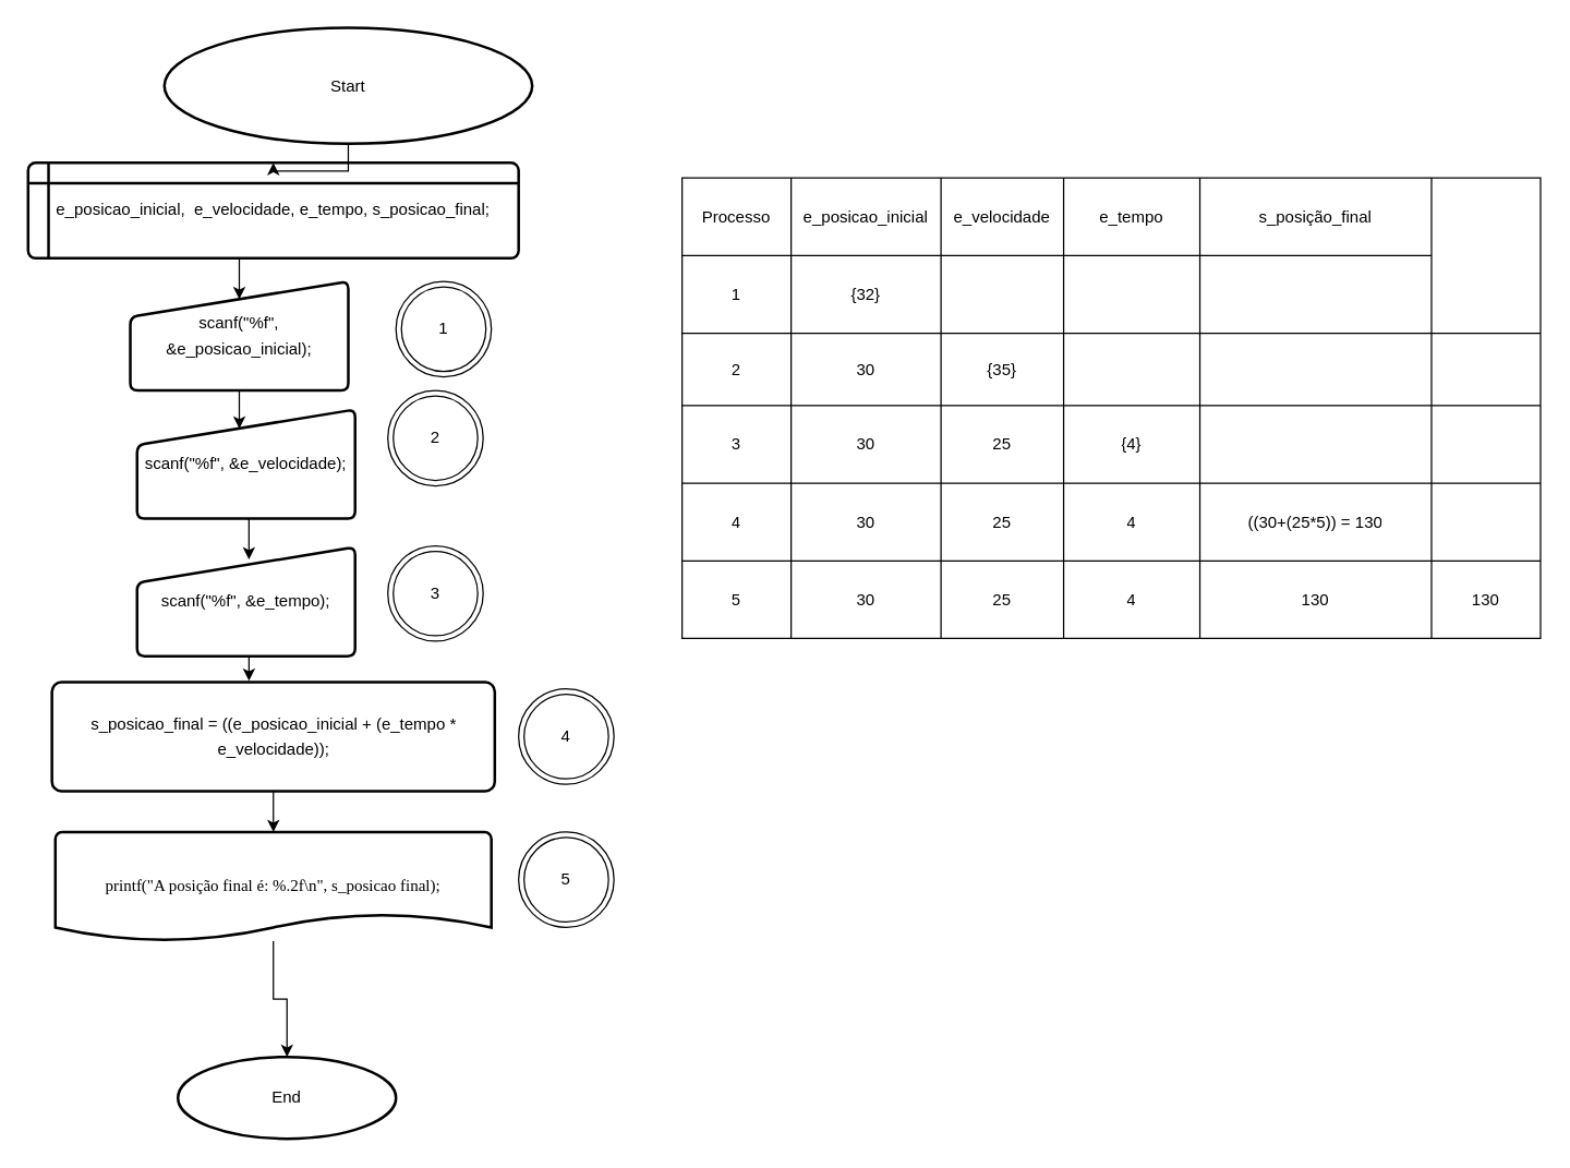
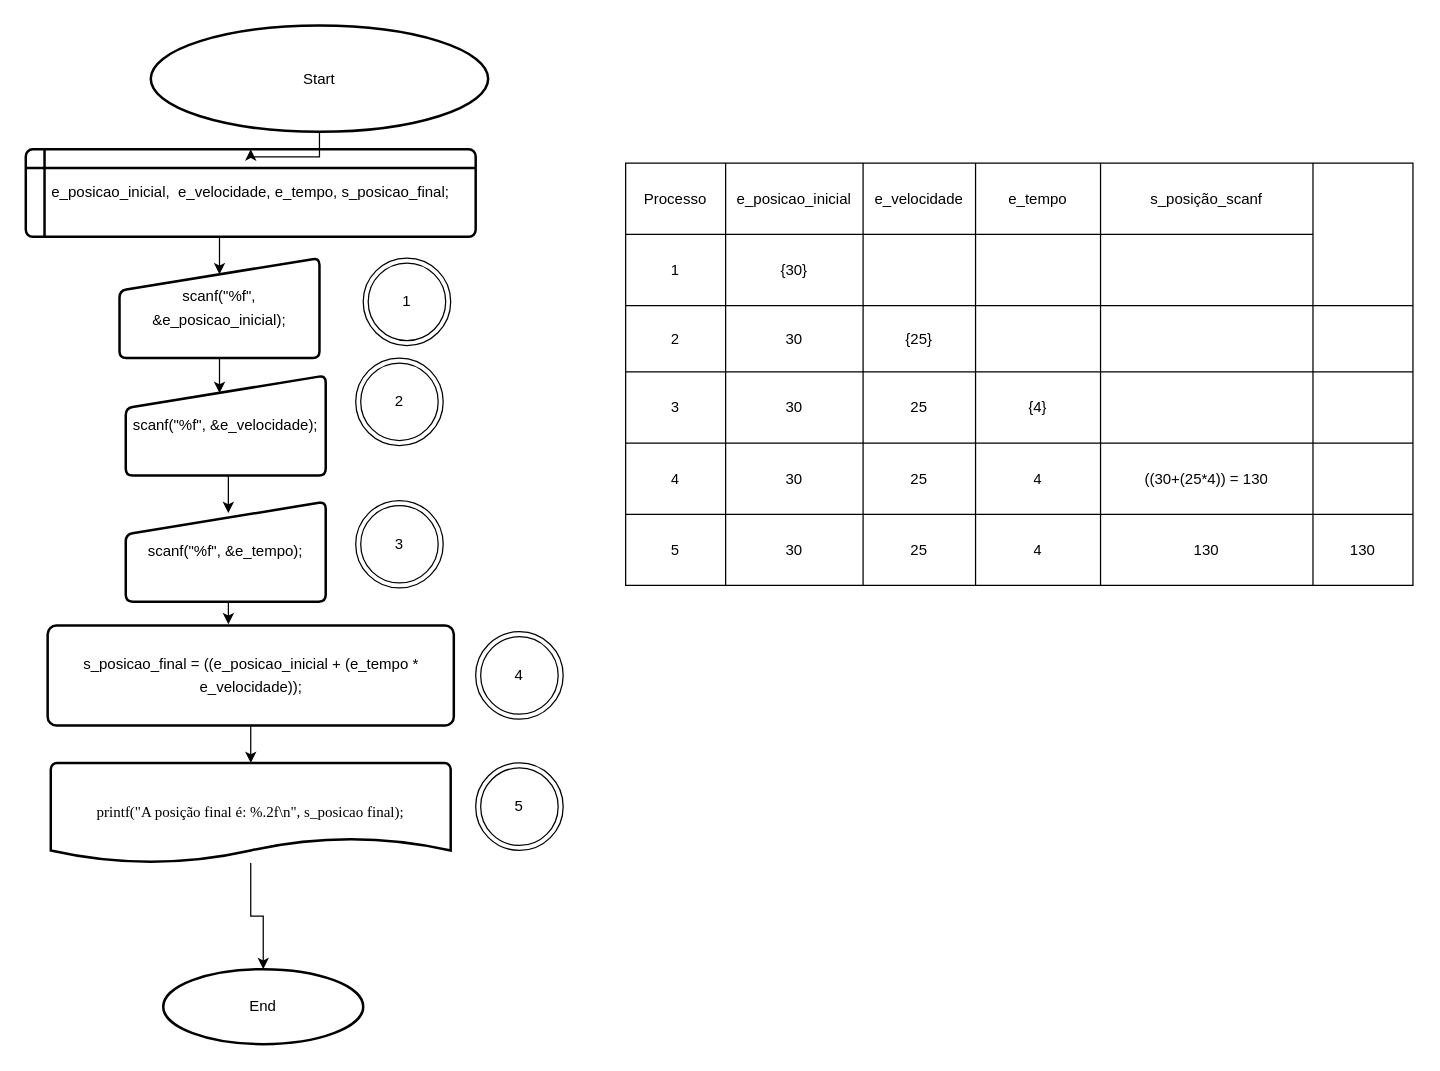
  <mxCell id="0" />
  <mxCell id="1" parent="0" />
  <mxCell id="2" style="edgeStyle=orthogonalEdgeStyle;rounded=0;orthogonalLoop=1;jettySize=auto;html=1;exitX=0.5;exitY=1;exitDx=0;exitDy=0;entryX=0.469;entryY=0.175;entryDx=0;entryDy=0;entryPerimeter=0;" edge="1" parent="1" source="3" target="17"><mxGeometry relative="1" as="geometry" /></mxCell>
  <mxCell id="3" value="&lt;div style=&quot;line-height: 19px&quot;&gt;&lt;span style=&quot;background-color: rgb(255 , 255 , 255)&quot;&gt;&lt;font style=&quot;font-size: 12px&quot;&gt;scanf(&quot;%f&quot;, &amp;amp;e_posicao_inicial);&lt;/font&gt;&lt;/span&gt;&lt;/div&gt;" style="html=1;strokeWidth=2;shape=manualInput;whiteSpace=wrap;rounded=1;size=26;arcSize=11;" parent="1" vertex="1"><mxGeometry x="95" y="206" width="160" height="80" as="geometry" /></mxCell>
  <mxCell id="4" style="edgeStyle=orthogonalEdgeStyle;rounded=0;orthogonalLoop=1;jettySize=auto;html=1;exitX=0.5;exitY=1;exitDx=0;exitDy=0;entryX=0.5;entryY=0.163;entryDx=0;entryDy=0;entryPerimeter=0;" parent="1" source="5" target="3" edge="1"><mxGeometry relative="1" as="geometry" /></mxCell>
  <mxCell id="5" value="e_posicao_inicial,&amp;nbsp; e_velocidade, e_tempo, s_posicao_final;" style="shape=internalStorage;whiteSpace=wrap;html=1;dx=15;dy=15;rounded=1;arcSize=8;strokeWidth=2;" parent="1" vertex="1"><mxGeometry x="20" y="119" width="360" height="70" as="geometry" /></mxCell>
  <mxCell id="6" style="edgeStyle=orthogonalEdgeStyle;rounded=0;orthogonalLoop=1;jettySize=auto;html=1;exitX=0.5;exitY=1;exitDx=0;exitDy=0;exitPerimeter=0;entryX=0.5;entryY=0;entryDx=0;entryDy=0;" parent="1" source="7" target="5" edge="1"><mxGeometry relative="1" as="geometry" /></mxCell>
  <mxCell id="7" value="Start" style="strokeWidth=2;html=1;shape=mxgraph.flowchart.start_1;whiteSpace=wrap;" parent="1" vertex="1"><mxGeometry x="120" y="20" width="270" height="85" as="geometry" /></mxCell>
  <mxCell id="8" value="" style="edgeStyle=orthogonalEdgeStyle;rounded=0;orthogonalLoop=1;jettySize=auto;html=1;" parent="1" source="9" target="11" edge="1"><mxGeometry relative="1" as="geometry" /></mxCell>
  <mxCell id="9" value="&lt;div style=&quot;line-height: 19px&quot;&gt;&lt;span style=&quot;background-color: rgb(255 , 255 , 255)&quot;&gt;&lt;font style=&quot;font-size: 12px&quot;&gt;s_posicao_final = ((e_posicao_inicial + (e_tempo * e_velocidade));&lt;/font&gt;&lt;/span&gt;&lt;/div&gt;" style="rounded=1;whiteSpace=wrap;html=1;absoluteArcSize=1;arcSize=14;strokeWidth=2;" parent="1" vertex="1"><mxGeometry x="37.5" y="500" width="325" height="80" as="geometry" /></mxCell>
  <mxCell id="10" value="" style="edgeStyle=orthogonalEdgeStyle;rounded=0;orthogonalLoop=1;jettySize=auto;html=1;" parent="1" source="11" target="12" edge="1"><mxGeometry relative="1" as="geometry" /></mxCell>
  <mxCell id="11" value="&lt;div style=&quot;line-height: 19px&quot;&gt;&lt;div&gt;&lt;span style=&quot;background-color: rgb(255 , 255 , 255)&quot;&gt;&lt;font face=&quot;Verdana&quot; style=&quot;font-size: 12px&quot;&gt; printf(&quot;A posição final é: %.2f\n&quot;, s_posicao final);&lt;/font&gt;&lt;/span&gt;&lt;/div&gt;&lt;/div&gt;" style="strokeWidth=2;html=1;shape=mxgraph.flowchart.document2;whiteSpace=wrap;size=0.25;" parent="1" vertex="1"><mxGeometry x="40" y="610" width="320" height="80" as="geometry" /></mxCell>
  <mxCell id="12" value="End" style="strokeWidth=2;html=1;shape=mxgraph.flowchart.start_1;whiteSpace=wrap;" parent="1" vertex="1"><mxGeometry x="130" y="775" width="160" height="60" as="geometry" /></mxCell>
  <mxCell id="13" value="1" style="ellipse;shape=doubleEllipse;whiteSpace=wrap;html=1;aspect=fixed;" vertex="1" parent="1"><mxGeometry x="290" y="206" width="70" height="70" as="geometry" /></mxCell>
  <mxCell id="14" value="2" style="ellipse;shape=doubleEllipse;whiteSpace=wrap;html=1;aspect=fixed;" vertex="1" parent="1"><mxGeometry x="284" y="286" width="70" height="70" as="geometry" /></mxCell>
  <mxCell id="15" value="3" style="ellipse;shape=doubleEllipse;whiteSpace=wrap;html=1;aspect=fixed;" vertex="1" parent="1"><mxGeometry x="284" y="400" width="70" height="70" as="geometry" /></mxCell>
  <mxCell id="16" style="edgeStyle=orthogonalEdgeStyle;rounded=0;orthogonalLoop=1;jettySize=auto;html=1;exitX=0.5;exitY=1;exitDx=0;exitDy=0;entryX=0.513;entryY=0.113;entryDx=0;entryDy=0;entryPerimeter=0;" edge="1" parent="1" source="17" target="62"><mxGeometry relative="1" as="geometry" /></mxCell>
  <mxCell id="17" value="&lt;div style=&quot;line-height: 19px&quot;&gt;&lt;span style=&quot;background-color: rgb(255 , 255 , 255)&quot;&gt;scanf(&quot;%f&quot;, &amp;amp;e_velocidade);&lt;/span&gt;&lt;br&gt;&lt;/div&gt;" style="html=1;strokeWidth=2;shape=manualInput;whiteSpace=wrap;rounded=1;size=26;arcSize=11;" vertex="1" parent="1"><mxGeometry x="100" y="300" width="160" height="80" as="geometry" /></mxCell>
  <mxCell id="18" value="4" style="ellipse;shape=doubleEllipse;whiteSpace=wrap;html=1;aspect=fixed;" vertex="1" parent="1"><mxGeometry x="380" y="505" width="70" height="70" as="geometry" /></mxCell>
  <mxCell id="19" value="" style="shape=table;html=1;whiteSpace=wrap;startSize=0;container=1;collapsible=0;childLayout=tableLayout;" parent="1" vertex="1"><mxGeometry x="500" y="130" width="630" height="338" as="geometry" /></mxCell>
  <mxCell id="20" style="shape=partialRectangle;html=1;whiteSpace=wrap;collapsible=0;dropTarget=0;pointerEvents=0;fillColor=none;top=0;left=0;bottom=0;right=0;points=[[0,0.5],[1,0.5]];portConstraint=eastwest;" vertex="1" parent="19"><mxGeometry width="630" height="57" as="geometry" /></mxCell>
  <mxCell id="21" value="Processo" style="shape=partialRectangle;html=1;whiteSpace=wrap;connectable=0;overflow=hidden;fillColor=none;top=0;left=0;bottom=0;right=0;" vertex="1" parent="20"><mxGeometry width="80" height="57" as="geometry" /></mxCell>
  <mxCell id="22" value="e_posicao_inicial" style="shape=partialRectangle;html=1;whiteSpace=wrap;connectable=0;overflow=hidden;fillColor=none;top=0;left=0;bottom=0;right=0;" vertex="1" parent="20"><mxGeometry x="80" width="110" height="57" as="geometry" /></mxCell>
  <mxCell id="23" value="e_velocidade" style="shape=partialRectangle;html=1;whiteSpace=wrap;connectable=0;overflow=hidden;fillColor=none;top=0;left=0;bottom=0;right=0;" vertex="1" parent="20"><mxGeometry x="190" width="90" height="57" as="geometry" /></mxCell>
  <mxCell id="24" value="e_tempo" style="shape=partialRectangle;html=1;whiteSpace=wrap;connectable=0;overflow=hidden;fillColor=none;top=0;left=0;bottom=0;right=0;" vertex="1" parent="20"><mxGeometry x="280" width="100" height="57" as="geometry" /></mxCell>
- <mxCell id="25" value="s_posição_final" style="shape=partialRectangle;html=1;whiteSpace=wrap;connectable=0;overflow=hidden;fillColor=none;top=0;left=0;bottom=0;right=0;" vertex="1" parent="20"><mxGeometry x="380" width="170" height="57" as="geometry" /></mxCell>
+ <mxCell id="25" value="s_posição_scanf" style="shape=partialRectangle;html=1;whiteSpace=wrap;connectable=0;overflow=hidden;fillColor=none;top=0;left=0;bottom=0;right=0;" vertex="1" parent="20"><mxGeometry x="380" width="170" height="57" as="geometry" /></mxCell>
  <mxCell id="26" value="" style="shape=partialRectangle;html=1;whiteSpace=wrap;collapsible=0;dropTarget=0;pointerEvents=0;fillColor=none;top=0;left=0;bottom=0;right=0;points=[[0,0.5],[1,0.5]];portConstraint=eastwest;" parent="19" vertex="1"><mxGeometry y="57" width="630" height="57" as="geometry" /></mxCell>
  <mxCell id="27" value="1" style="shape=partialRectangle;html=1;whiteSpace=wrap;connectable=0;overflow=hidden;fillColor=none;top=0;left=0;bottom=0;right=0;" parent="26" vertex="1"><mxGeometry width="80" height="57" as="geometry" /></mxCell>
- <mxCell id="28" value="{32}" style="shape=partialRectangle;html=1;whiteSpace=wrap;connectable=0;overflow=hidden;fillColor=none;top=0;left=0;bottom=0;right=0;" parent="26" vertex="1"><mxGeometry x="80" width="110" height="57" as="geometry" /></mxCell>
+ <mxCell id="28" value="{30}" style="shape=partialRectangle;html=1;whiteSpace=wrap;connectable=0;overflow=hidden;fillColor=none;top=0;left=0;bottom=0;right=0;" parent="26" vertex="1"><mxGeometry x="80" width="110" height="57" as="geometry" /></mxCell>
  <mxCell id="29" value="" style="shape=partialRectangle;html=1;whiteSpace=wrap;connectable=0;overflow=hidden;fillColor=none;top=0;left=0;bottom=0;right=0;" parent="26" vertex="1"><mxGeometry x="190" width="90" height="57" as="geometry" /></mxCell>
  <mxCell id="30" value="" style="shape=partialRectangle;html=1;whiteSpace=wrap;connectable=0;overflow=hidden;fillColor=none;top=0;left=0;bottom=0;right=0;" parent="26" vertex="1"><mxGeometry x="280" width="100" height="57" as="geometry" /></mxCell>
  <mxCell id="31" value="" style="shape=partialRectangle;html=1;whiteSpace=wrap;connectable=0;overflow=hidden;fillColor=none;top=0;left=0;bottom=0;right=0;" vertex="1" parent="26"><mxGeometry x="380" width="170" height="57" as="geometry" /></mxCell>
  <mxCell id="32" style="shape=partialRectangle;html=1;whiteSpace=wrap;connectable=0;overflow=hidden;fillColor=none;top=0;left=0;bottom=0;right=0;" vertex="1" parent="26"><mxGeometry x="550" width="80" height="57" as="geometry" /></mxCell>
  <mxCell id="33" value="" style="shape=partialRectangle;html=1;whiteSpace=wrap;collapsible=0;dropTarget=0;pointerEvents=0;fillColor=none;top=0;left=0;bottom=0;right=0;points=[[0,0.5],[1,0.5]];portConstraint=eastwest;" parent="19" vertex="1"><mxGeometry y="114" width="630" height="53" as="geometry" /></mxCell>
  <mxCell id="34" value="2" style="shape=partialRectangle;html=1;whiteSpace=wrap;connectable=0;overflow=hidden;fillColor=none;top=0;left=0;bottom=0;right=0;" parent="33" vertex="1"><mxGeometry width="80" height="53" as="geometry" /></mxCell>
  <mxCell id="35" value="30" style="shape=partialRectangle;html=1;whiteSpace=wrap;connectable=0;overflow=hidden;fillColor=none;top=0;left=0;bottom=0;right=0;" parent="33" vertex="1"><mxGeometry x="80" width="110" height="53" as="geometry" /></mxCell>
- <mxCell id="36" value="{35}" style="shape=partialRectangle;html=1;whiteSpace=wrap;connectable=0;overflow=hidden;fillColor=none;top=0;left=0;bottom=0;right=0;" parent="33" vertex="1"><mxGeometry x="190" width="90" height="53" as="geometry" /></mxCell>
+ <mxCell id="36" value="{25}" style="shape=partialRectangle;html=1;whiteSpace=wrap;connectable=0;overflow=hidden;fillColor=none;top=0;left=0;bottom=0;right=0;" parent="33" vertex="1"><mxGeometry x="190" width="90" height="53" as="geometry" /></mxCell>
  <mxCell id="37" value="" style="shape=partialRectangle;html=1;whiteSpace=wrap;connectable=0;overflow=hidden;fillColor=none;top=0;left=0;bottom=0;right=0;" parent="33" vertex="1"><mxGeometry x="280" width="100" height="53" as="geometry" /></mxCell>
  <mxCell id="38" style="shape=partialRectangle;html=1;whiteSpace=wrap;connectable=0;overflow=hidden;fillColor=none;top=0;left=0;bottom=0;right=0;" vertex="1" parent="33"><mxGeometry x="380" width="170" height="53" as="geometry" /></mxCell>
  <mxCell id="39" style="shape=partialRectangle;html=1;whiteSpace=wrap;connectable=0;overflow=hidden;fillColor=none;top=0;left=0;bottom=0;right=0;" vertex="1" parent="33"><mxGeometry x="550" width="80" height="53" as="geometry" /></mxCell>
  <mxCell id="40" value="" style="shape=partialRectangle;html=1;whiteSpace=wrap;collapsible=0;dropTarget=0;pointerEvents=0;fillColor=none;top=0;left=0;bottom=0;right=0;points=[[0,0.5],[1,0.5]];portConstraint=eastwest;" parent="19" vertex="1"><mxGeometry y="167" width="630" height="57" as="geometry" /></mxCell>
  <mxCell id="41" value="3" style="shape=partialRectangle;html=1;whiteSpace=wrap;connectable=0;overflow=hidden;fillColor=none;top=0;left=0;bottom=0;right=0;" parent="40" vertex="1"><mxGeometry width="80" height="57" as="geometry" /></mxCell>
  <mxCell id="42" value="30" style="shape=partialRectangle;html=1;whiteSpace=wrap;connectable=0;overflow=hidden;fillColor=none;top=0;left=0;bottom=0;right=0;" parent="40" vertex="1"><mxGeometry x="80" width="110" height="57" as="geometry" /></mxCell>
  <mxCell id="43" value="25" style="shape=partialRectangle;html=1;whiteSpace=wrap;connectable=0;overflow=hidden;fillColor=none;top=0;left=0;bottom=0;right=0;" parent="40" vertex="1"><mxGeometry x="190" width="90" height="57" as="geometry" /></mxCell>
  <mxCell id="44" value="{4}" style="shape=partialRectangle;html=1;whiteSpace=wrap;connectable=0;overflow=hidden;fillColor=none;top=0;left=0;bottom=0;right=0;" parent="40" vertex="1"><mxGeometry x="280" width="100" height="57" as="geometry" /></mxCell>
  <mxCell id="45" style="shape=partialRectangle;html=1;whiteSpace=wrap;connectable=0;overflow=hidden;fillColor=none;top=0;left=0;bottom=0;right=0;" vertex="1" parent="40"><mxGeometry x="380" width="170" height="57" as="geometry" /></mxCell>
  <mxCell id="46" style="shape=partialRectangle;html=1;whiteSpace=wrap;connectable=0;overflow=hidden;fillColor=none;top=0;left=0;bottom=0;right=0;" vertex="1" parent="40"><mxGeometry x="550" width="80" height="57" as="geometry" /></mxCell>
  <mxCell id="47" value="" style="shape=partialRectangle;html=1;whiteSpace=wrap;collapsible=0;dropTarget=0;pointerEvents=0;fillColor=none;top=0;left=0;bottom=0;right=0;points=[[0,0.5],[1,0.5]];portConstraint=eastwest;" parent="19" vertex="1"><mxGeometry y="224" width="630" height="57" as="geometry" /></mxCell>
  <mxCell id="48" value="4" style="shape=partialRectangle;html=1;whiteSpace=wrap;connectable=0;overflow=hidden;fillColor=none;top=0;left=0;bottom=0;right=0;" parent="47" vertex="1"><mxGeometry width="80" height="57" as="geometry" /></mxCell>
  <mxCell id="49" value="30" style="shape=partialRectangle;html=1;whiteSpace=wrap;connectable=0;overflow=hidden;fillColor=none;top=0;left=0;bottom=0;right=0;" parent="47" vertex="1"><mxGeometry x="80" width="110" height="57" as="geometry" /></mxCell>
  <mxCell id="50" value="25" style="shape=partialRectangle;html=1;whiteSpace=wrap;connectable=0;overflow=hidden;fillColor=none;top=0;left=0;bottom=0;right=0;" parent="47" vertex="1"><mxGeometry x="190" width="90" height="57" as="geometry" /></mxCell>
  <mxCell id="51" value="4" style="shape=partialRectangle;html=1;whiteSpace=wrap;connectable=0;overflow=hidden;fillColor=none;top=0;left=0;bottom=0;right=0;" parent="47" vertex="1"><mxGeometry x="280" width="100" height="57" as="geometry" /></mxCell>
- <mxCell id="52" value="((30+(25*5)) = 130" style="shape=partialRectangle;html=1;whiteSpace=wrap;connectable=0;overflow=hidden;fillColor=none;top=0;left=0;bottom=0;right=0;" vertex="1" parent="47"><mxGeometry x="380" width="170" height="57" as="geometry" /></mxCell>
+ <mxCell id="52" value="((30+(25*4)) = 130" style="shape=partialRectangle;html=1;whiteSpace=wrap;connectable=0;overflow=hidden;fillColor=none;top=0;left=0;bottom=0;right=0;" vertex="1" parent="47"><mxGeometry x="380" width="170" height="57" as="geometry" /></mxCell>
  <mxCell id="53" style="shape=partialRectangle;html=1;whiteSpace=wrap;connectable=0;overflow=hidden;fillColor=none;top=0;left=0;bottom=0;right=0;" vertex="1" parent="47"><mxGeometry x="550" width="80" height="57" as="geometry" /></mxCell>
  <mxCell id="54" style="shape=partialRectangle;html=1;whiteSpace=wrap;collapsible=0;dropTarget=0;pointerEvents=0;fillColor=none;top=0;left=0;bottom=0;right=0;points=[[0,0.5],[1,0.5]];portConstraint=eastwest;" vertex="1" parent="19"><mxGeometry y="281" width="630" height="57" as="geometry" /></mxCell>
  <mxCell id="55" value="5" style="shape=partialRectangle;html=1;whiteSpace=wrap;connectable=0;overflow=hidden;fillColor=none;top=0;left=0;bottom=0;right=0;" vertex="1" parent="54"><mxGeometry width="80" height="57" as="geometry" /></mxCell>
  <mxCell id="56" value="30" style="shape=partialRectangle;html=1;whiteSpace=wrap;connectable=0;overflow=hidden;fillColor=none;top=0;left=0;bottom=0;right=0;" vertex="1" parent="54"><mxGeometry x="80" width="110" height="57" as="geometry" /></mxCell>
  <mxCell id="57" value="25" style="shape=partialRectangle;html=1;whiteSpace=wrap;connectable=0;overflow=hidden;fillColor=none;top=0;left=0;bottom=0;right=0;" vertex="1" parent="54"><mxGeometry x="190" width="90" height="57" as="geometry" /></mxCell>
  <mxCell id="58" value="4" style="shape=partialRectangle;html=1;whiteSpace=wrap;connectable=0;overflow=hidden;fillColor=none;top=0;left=0;bottom=0;right=0;" vertex="1" parent="54"><mxGeometry x="280" width="100" height="57" as="geometry" /></mxCell>
  <mxCell id="59" value="130" style="shape=partialRectangle;html=1;whiteSpace=wrap;connectable=0;overflow=hidden;fillColor=none;top=0;left=0;bottom=0;right=0;" vertex="1" parent="54"><mxGeometry x="380" width="170" height="57" as="geometry" /></mxCell>
  <mxCell id="60" value="130" style="shape=partialRectangle;html=1;whiteSpace=wrap;connectable=0;overflow=hidden;fillColor=none;top=0;left=0;bottom=0;right=0;" vertex="1" parent="54"><mxGeometry x="550" width="80" height="57" as="geometry" /></mxCell>
  <mxCell id="61" style="edgeStyle=orthogonalEdgeStyle;rounded=0;orthogonalLoop=1;jettySize=auto;html=1;exitX=0.5;exitY=1;exitDx=0;exitDy=0;entryX=0.445;entryY=-0.012;entryDx=0;entryDy=0;entryPerimeter=0;" edge="1" parent="1" source="62" target="9"><mxGeometry relative="1" as="geometry" /></mxCell>
  <mxCell id="62" value="&lt;div style=&quot;line-height: 19px&quot;&gt;&lt;span style=&quot;background-color: rgb(255 , 255 , 255)&quot;&gt;scanf(&quot;%f&quot;, &amp;amp;e_tempo);&lt;/span&gt;&lt;br&gt;&lt;/div&gt;" style="html=1;strokeWidth=2;shape=manualInput;whiteSpace=wrap;rounded=1;size=26;arcSize=11;" vertex="1" parent="1"><mxGeometry x="100" y="401" width="160" height="80" as="geometry" /></mxCell>
  <mxCell id="63" value="5" style="ellipse;shape=doubleEllipse;whiteSpace=wrap;html=1;aspect=fixed;" vertex="1" parent="1"><mxGeometry x="380" y="610" width="70" height="70" as="geometry" /></mxCell>
